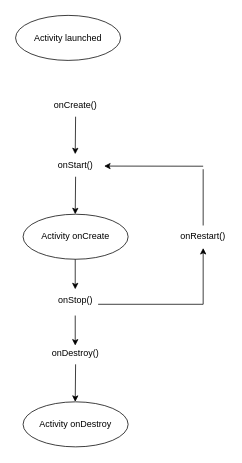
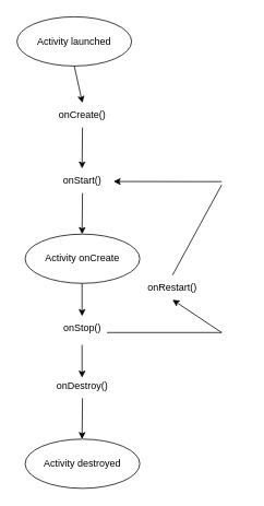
  <mxCell id="0" />
  <mxCell id="1" parent="0" />
  <mxCell id="2" value="Activity launched" style="ellipse;whiteSpace=wrap;html=1;" vertex="1" parent="1"><mxGeometry x="20" y="20" width="140" height="60" as="geometry" /></mxCell>
  <mxCell id="3" value="Activity onCreate" style="ellipse;whiteSpace=wrap;html=1;" vertex="1" parent="1"><mxGeometry x="30" y="285" width="140" height="60" as="geometry" /></mxCell>
- <mxCell id="4" value="Activity onDestroy" style="ellipse;whiteSpace=wrap;html=1;" vertex="1" parent="1"><mxGeometry x="30" y="535" width="140" height="60" as="geometry" /></mxCell>
+ <mxCell id="4" value="Activity destroyed" style="ellipse;whiteSpace=wrap;html=1;" vertex="1" parent="1"><mxGeometry x="30" y="535" width="140" height="60" as="geometry" /></mxCell>
  <mxCell id="5" value="onCreate()" style="text;html=1;align=center;verticalAlign=middle;whiteSpace=wrap;rounded=0;" vertex="1" parent="1"><mxGeometry x="70" y="125" width="60" height="30" as="geometry" /></mxCell>
  <mxCell id="6" value="onStart()" style="text;html=1;align=center;verticalAlign=middle;whiteSpace=wrap;rounded=0;" vertex="1" parent="1"><mxGeometry x="70" y="205" width="60" height="30" as="geometry" /></mxCell>
  <mxCell id="7" value="onStop()" style="text;html=1;align=center;verticalAlign=middle;whiteSpace=wrap;rounded=0;" vertex="1" parent="1"><mxGeometry x="70" y="385" width="60" height="30" as="geometry" /></mxCell>
  <mxCell id="8" value="onDestroy()" style="text;html=1;align=center;verticalAlign=middle;whiteSpace=wrap;rounded=0;" vertex="1" parent="1"><mxGeometry x="70" y="455" width="60" height="30" as="geometry" /></mxCell>
- <mxCell id="9" value="onRestart()" style="text;html=1;align=center;verticalAlign=middle;whiteSpace=wrap;rounded=0;" vertex="1" parent="1"><mxGeometry x="240" y="300" width="60" height="30" as="geometry" /></mxCell>
+ <mxCell id="9" value="onRestart()" style="text;html=1;align=center;verticalAlign=middle;whiteSpace=wrap;rounded=0;" vertex="1" parent="1"><mxGeometry x="180" y="335" width="60" height="30" as="geometry" /></mxCell>
+ <mxCell id="10" value="" style="endArrow=classic;html=1;rounded=0;exitX=0.5;exitY=1;exitDx=0;exitDy=0;entryX=0.5;entryY=0;entryDx=0;entryDy=0;" edge="1" parent="1" source="2" target="5"><mxGeometry width="50" height="50" relative="1" as="geometry"><mxPoint x="90" y="335" as="sourcePoint" /><mxPoint x="140" y="285" as="targetPoint" /></mxGeometry></mxCell>
  <mxCell id="11" value="" style="endArrow=classic;html=1;rounded=0;entryX=1.133;entryY=0.527;entryDx=0;entryDy=0;entryPerimeter=0;" edge="1" parent="1" target="6"><mxGeometry width="50" height="50" relative="1" as="geometry"><mxPoint x="270" y="221" as="sourcePoint" /><mxPoint x="330" y="280" as="targetPoint" /></mxGeometry></mxCell>
  <mxCell id="12" value="" style="endArrow=classic;html=1;rounded=0;exitX=0.5;exitY=1;exitDx=0;exitDy=0;entryX=0.5;entryY=0;entryDx=0;entryDy=0;" edge="1" parent="1" source="8"><mxGeometry width="50" height="50" relative="1" as="geometry"><mxPoint x="99.5" y="495" as="sourcePoint" /><mxPoint x="99.5" y="535" as="targetPoint" /></mxGeometry></mxCell>
  <mxCell id="13" value="" style="endArrow=classic;html=1;rounded=0;exitX=0.5;exitY=1;exitDx=0;exitDy=0;entryX=0.5;entryY=0;entryDx=0;entryDy=0;" edge="1" parent="1"><mxGeometry width="50" height="50" relative="1" as="geometry"><mxPoint x="99.5" y="420" as="sourcePoint" /><mxPoint x="99.5" y="460" as="targetPoint" /></mxGeometry></mxCell>
  <mxCell id="14" value="" style="endArrow=classic;html=1;rounded=0;exitX=0.5;exitY=1;exitDx=0;exitDy=0;entryX=0.5;entryY=0;entryDx=0;entryDy=0;" edge="1" parent="1"><mxGeometry width="50" height="50" relative="1" as="geometry"><mxPoint x="99.5" y="345" as="sourcePoint" /><mxPoint x="99.5" y="385" as="targetPoint" /></mxGeometry></mxCell>
  <mxCell id="15" value="" style="endArrow=classic;html=1;rounded=0;exitX=0.5;exitY=1;exitDx=0;exitDy=0;entryX=0.5;entryY=0;entryDx=0;entryDy=0;" edge="1" parent="1" source="6"><mxGeometry width="50" height="50" relative="1" as="geometry"><mxPoint x="99.5" y="245" as="sourcePoint" /><mxPoint x="99.5" y="285" as="targetPoint" /></mxGeometry></mxCell>
  <mxCell id="16" value="" style="endArrow=classic;html=1;rounded=0;exitX=0.5;exitY=1;exitDx=0;exitDy=0;entryX=0.5;entryY=0;entryDx=0;entryDy=0;" edge="1" parent="1" source="5"><mxGeometry width="50" height="50" relative="1" as="geometry"><mxPoint x="99.5" y="165" as="sourcePoint" /><mxPoint x="99.5" y="205" as="targetPoint" /></mxGeometry></mxCell>
  <mxCell id="17" value="" style="endArrow=classic;html=1;rounded=0;entryX=0.5;entryY=1;entryDx=0;entryDy=0;" edge="1" parent="1" target="9"><mxGeometry width="50" height="50" relative="1" as="geometry"><mxPoint x="270" y="405" as="sourcePoint" /><mxPoint x="310" y="335" as="targetPoint" /></mxGeometry></mxCell>
  <mxCell id="18" value="" style="endArrow=none;html=1;rounded=0;exitX=0.5;exitY=0;exitDx=0;exitDy=0;" edge="1" parent="1" source="9"><mxGeometry width="50" height="50" relative="1" as="geometry"><mxPoint x="170" y="155" as="sourcePoint" /><mxPoint x="270" y="225" as="targetPoint" /></mxGeometry></mxCell>
  <mxCell id="19" value="" style="endArrow=none;html=1;rounded=0;" edge="1" parent="1"><mxGeometry width="50" height="50" relative="1" as="geometry"><mxPoint x="130" y="405" as="sourcePoint" /><mxPoint x="270" y="405" as="targetPoint" /></mxGeometry></mxCell>
